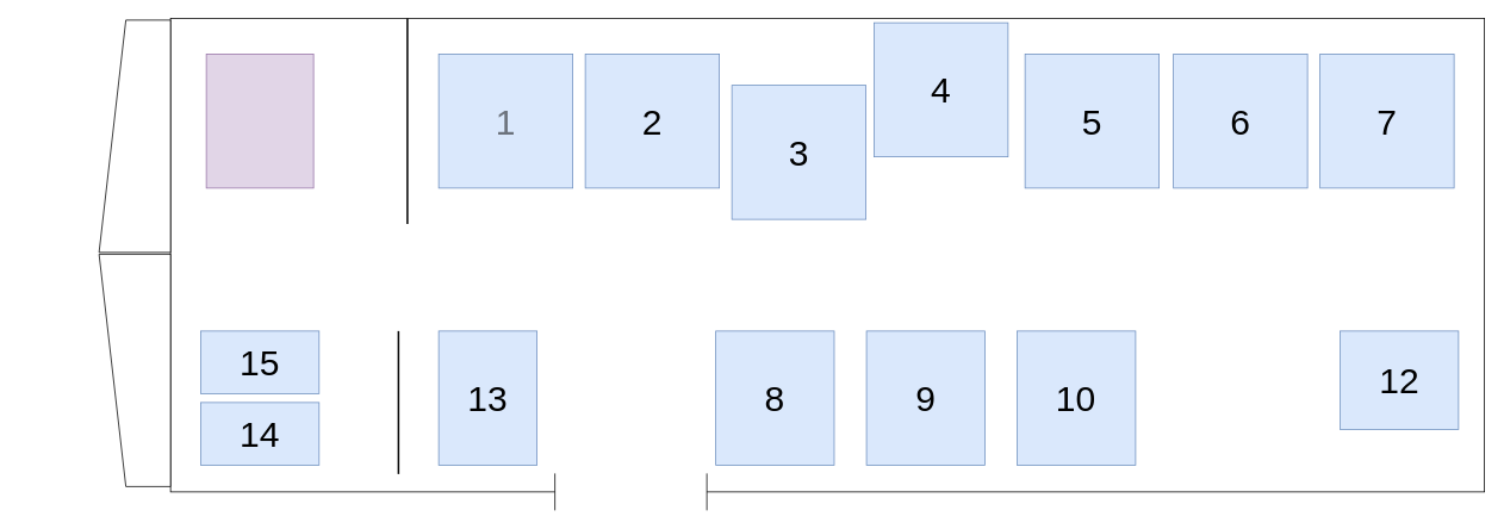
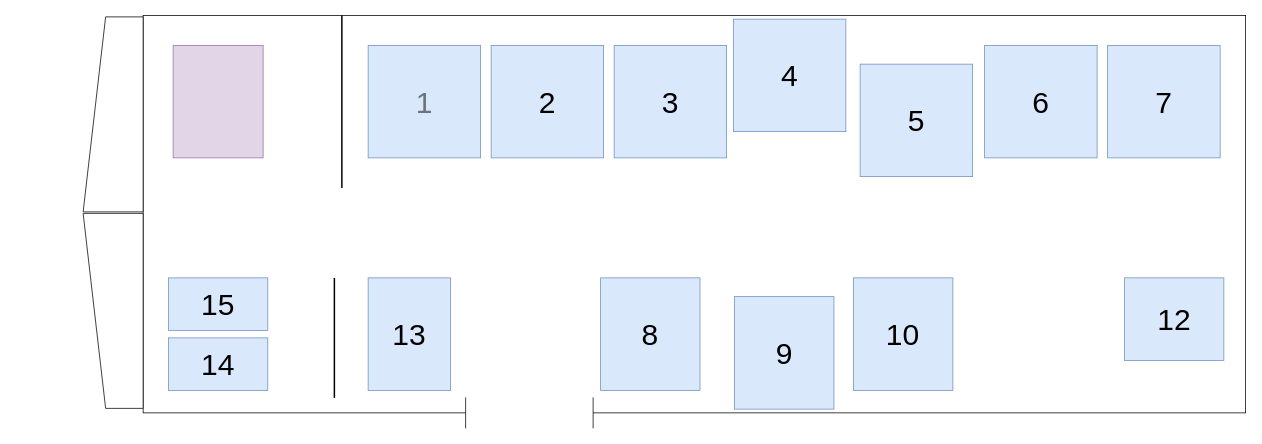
  <mxCell id="0" />
  <mxCell id="1" parent="0" />
  <mxCell id="2" value="" style="rounded=0;whiteSpace=wrap;html=1;" vertex="1" parent="1"><mxGeometry x="190" y="20" width="1470" height="530" as="geometry" /></mxCell>
  <mxCell id="3" value="" style="rounded=0;whiteSpace=wrap;html=1;strokeColor=#9673a6;fillColor=#e1d5e7;" vertex="1" parent="1"><mxGeometry x="230" y="60" width="120" height="150" as="geometry" /></mxCell>
  <mxCell id="4" value="" style="line;strokeWidth=2;direction=south;html=1;" vertex="1" parent="1"><mxGeometry x="450" y="20" width="10" height="230" as="geometry" /></mxCell>
  <mxCell id="5" value="" style="line;strokeWidth=2;direction=south;html=1;" vertex="1" parent="1"><mxGeometry x="440" y="370" width="10" height="160" as="geometry" /></mxCell>
  <mxCell id="6" value="" style="shape=partialRectangle;whiteSpace=wrap;html=1;bottom=0;top=0;" vertex="1" parent="1"><mxGeometry x="620" y="530" width="170" height="40" as="geometry" /></mxCell>
  <mxCell id="7" value="1" style="rounded=0;whiteSpace=wrap;html=1;strokeColor=#6c8ebf;fillColor=#dae8fc;textOpacity=50;horizontal=1;fontSize=40;" vertex="1" parent="1"><mxGeometry x="490" y="60" width="150" height="150" as="geometry" /></mxCell>
  <mxCell id="8" value="13" style="rounded=0;whiteSpace=wrap;html=1;strokeColor=#6c8ebf;fillColor=#dae8fc;fontSize=40;" vertex="1" parent="1"><mxGeometry x="490" y="370" width="110" height="150" as="geometry" /></mxCell>
  <mxCell id="9" value="2" style="rounded=0;whiteSpace=wrap;html=1;strokeColor=#6c8ebf;fillColor=#dae8fc;fontSize=40;" vertex="1" parent="1"><mxGeometry x="654" y="60" width="150" height="150" as="geometry" /></mxCell>
- <mxCell id="10" value="3" style="rounded=0;whiteSpace=wrap;html=1;strokeColor=#6c8ebf;fillColor=#dae8fc;fontSize=40;" vertex="1" parent="1"><mxGeometry x="818" y="95" width="150" height="150" as="geometry" /></mxCell>
+ <mxCell id="10" value="3" style="rounded=0;whiteSpace=wrap;html=1;strokeColor=#6c8ebf;fillColor=#dae8fc;fontSize=40;" vertex="1" parent="1"><mxGeometry x="818" y="60" width="150" height="150" as="geometry" /></mxCell>
  <mxCell id="11" value="6" style="rounded=0;whiteSpace=wrap;html=1;strokeColor=#6c8ebf;fillColor=#dae8fc;fontSize=40;" vertex="1" parent="1"><mxGeometry x="1312" y="60" width="150" height="150" as="geometry" /></mxCell>
- <mxCell id="12" value="5" style="rounded=0;whiteSpace=wrap;html=1;strokeColor=#6c8ebf;fillColor=#dae8fc;fontSize=40;" vertex="1" parent="1"><mxGeometry x="1146" y="60" width="150" height="150" as="geometry" /></mxCell>
+ <mxCell id="12" value="5" style="rounded=0;whiteSpace=wrap;html=1;strokeColor=#6c8ebf;fillColor=#dae8fc;fontSize=40;" vertex="1" parent="1"><mxGeometry x="1146" y="85" width="150" height="150" as="geometry" /></mxCell>
  <mxCell id="13" value="4" style="rounded=0;whiteSpace=wrap;html=1;strokeColor=#6c8ebf;fillColor=#dae8fc;fontSize=40;" vertex="1" parent="1"><mxGeometry x="977" y="25" width="150" height="150" as="geometry" /></mxCell>
  <mxCell id="14" value="7" style="rounded=0;whiteSpace=wrap;html=1;strokeColor=#6c8ebf;fillColor=#dae8fc;fontSize=40;" vertex="1" parent="1"><mxGeometry x="1476" y="60" width="150" height="150" as="geometry" /></mxCell>
  <mxCell id="15" value="12" style="rounded=0;whiteSpace=wrap;html=1;strokeColor=#6c8ebf;fillColor=#dae8fc;fontSize=40;" vertex="1" parent="1"><mxGeometry x="1498.522" y="370" width="132.478" height="110" as="geometry" /></mxCell>
  <mxCell id="16" value="10" style="rounded=0;whiteSpace=wrap;html=1;strokeColor=#6c8ebf;fillColor=#dae8fc;fontSize=40;" vertex="1" parent="1"><mxGeometry x="1137.217" y="370" width="132.478" height="150" as="geometry" /></mxCell>
- <mxCell id="17" value="9" style="rounded=0;whiteSpace=wrap;html=1;strokeColor=#6c8ebf;fillColor=#dae8fc;fontSize=40;" vertex="1" parent="1"><mxGeometry x="968.609" y="370" width="132.478" height="150" as="geometry" /></mxCell>
+ <mxCell id="17" value="9" style="rounded=0;whiteSpace=wrap;html=1;strokeColor=#6c8ebf;fillColor=#dae8fc;fontSize=40;" vertex="1" parent="1"><mxGeometry x="978.609" y="395" width="132.478" height="150" as="geometry" /></mxCell>
  <mxCell id="18" value="8" style="rounded=0;whiteSpace=wrap;html=1;strokeColor=#6c8ebf;fillColor=#dae8fc;fontSize=40;container=1;" vertex="1" parent="1"><mxGeometry x="800" y="370" width="132.478" height="150" as="geometry" /></mxCell>
  <mxCell id="19" value="15" style="rounded=0;whiteSpace=wrap;html=1;strokeColor=#6c8ebf;fillColor=#dae8fc;fontSize=40;" vertex="1" parent="1"><mxGeometry x="223.76" y="370" width="132.48" height="70" as="geometry" /></mxCell>
  <mxCell id="20" value="14" style="rounded=0;whiteSpace=wrap;html=1;strokeColor=#6c8ebf;fillColor=#dae8fc;fontSize=40;" vertex="1" parent="1"><mxGeometry x="223.76" y="450" width="132.48" height="70" as="geometry" /></mxCell>
  <mxCell id="21" value="" style="group" vertex="1" connectable="0" parent="1"><mxGeometry x="110" y="22" width="80" height="520" as="geometry" /></mxCell>
  <mxCell id="22" value="" style="shape=manualInput;whiteSpace=wrap;html=1;rotation=-90;" vertex="1" parent="21"><mxGeometry x="-90" y="352" width="260" height="80" as="geometry" /></mxCell>
  <mxCell id="23" value="" style="shape=manualInput;whiteSpace=wrap;html=1;rotation=-90;direction=west;flipV=1;flipH=0;" vertex="1" parent="21"><mxGeometry x="-90" y="90" width="260" height="80" as="geometry" /></mxCell>
